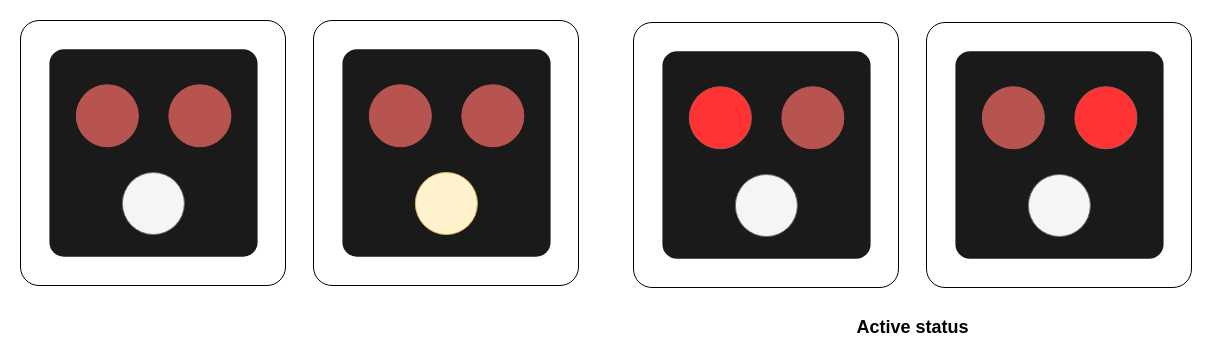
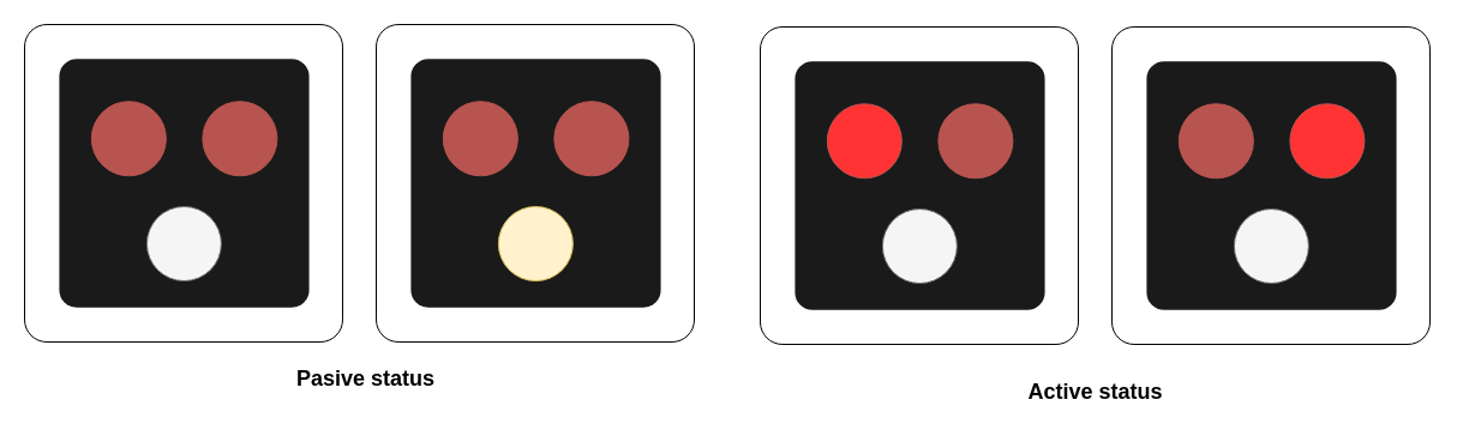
  <mxCell id="0" />
  <mxCell id="1" parent="0" />
  <mxCell id="2" value="Active status" style="text;html=1;align=center;verticalAlign=middle;whiteSpace=wrap;rounded=0;fontSize=18;fontStyle=1" parent="1" vertex="1"><mxGeometry x="731" y="312" width="363" height="30" as="geometry" /></mxCell>
+ <mxCell id="3" value="Pasive status" style="text;html=1;align=center;verticalAlign=middle;whiteSpace=wrap;rounded=0;fontSize=18;fontStyle=1" parent="1" vertex="1"><mxGeometry x="123" y="301" width="363" height="30" as="geometry" /></mxCell>
  <mxCell id="4" value="" style="group" vertex="1" connectable="0" parent="1"><mxGeometry x="20" y="20" width="266" height="265" as="geometry" /></mxCell>
  <mxCell id="5" value="" style="rounded=1;whiteSpace=wrap;html=1;arcSize=7;aspect=fixed;" vertex="1" parent="4"><mxGeometry width="265" height="265" as="geometry" /></mxCell>
  <mxCell id="6" value="" style="rounded=1;whiteSpace=wrap;html=1;fillColor=#1A1A1A;strokeColor=none;arcSize=7;" vertex="1" parent="4"><mxGeometry x="28.913" y="28.804" width="208.174" height="207.391" as="geometry" /></mxCell>
  <mxCell id="7" value="" style="group" vertex="1" connectable="0" parent="4"><mxGeometry x="55.833" y="64.256" width="154.796" height="62.04" as="geometry" /></mxCell>
  <mxCell id="8" value="" style="ellipse;whiteSpace=wrap;html=1;aspect=fixed;fillColor=#B85450;strokeColor=#b85450;" vertex="1" parent="7"><mxGeometry width="62.04" height="62.04" as="geometry" /></mxCell>
  <mxCell id="9" value="" style="ellipse;whiteSpace=wrap;html=1;aspect=fixed;fillColor=#B85450;strokeColor=#b85450;" vertex="1" parent="7"><mxGeometry x="92.522" width="62.04" height="62.04" as="geometry" /></mxCell>
  <mxCell id="10" value="" style="ellipse;whiteSpace=wrap;html=1;aspect=fixed;fillColor=#f5f5f5;fontColor=#333333;strokeColor=#666666;" vertex="1" parent="4"><mxGeometry x="101.863" y="151.998" width="62.04" height="62.04" as="geometry" /></mxCell>
  <mxCell id="11" value="" style="group" vertex="1" connectable="0" parent="1"><mxGeometry x="313" y="20" width="266" height="265" as="geometry" /></mxCell>
  <mxCell id="12" value="" style="rounded=1;whiteSpace=wrap;html=1;arcSize=7;aspect=fixed;" vertex="1" parent="11"><mxGeometry width="265" height="265" as="geometry" /></mxCell>
  <mxCell id="13" value="" style="rounded=1;whiteSpace=wrap;html=1;fillColor=#1A1A1A;strokeColor=none;arcSize=7;" vertex="1" parent="11"><mxGeometry x="28.913" y="28.804" width="208.174" height="207.391" as="geometry" /></mxCell>
  <mxCell id="14" value="" style="group" vertex="1" connectable="0" parent="11"><mxGeometry x="55.833" y="64.256" width="154.796" height="62.04" as="geometry" /></mxCell>
  <mxCell id="15" value="" style="ellipse;whiteSpace=wrap;html=1;aspect=fixed;fillColor=#B85450;strokeColor=#b85450;" vertex="1" parent="14"><mxGeometry width="62.04" height="62.04" as="geometry" /></mxCell>
  <mxCell id="16" value="" style="ellipse;whiteSpace=wrap;html=1;aspect=fixed;fillColor=#B85450;strokeColor=#b85450;" vertex="1" parent="14"><mxGeometry x="92.522" width="62.04" height="62.04" as="geometry" /></mxCell>
  <mxCell id="17" value="" style="ellipse;whiteSpace=wrap;html=1;aspect=fixed;fillColor=#fff2cc;strokeColor=#d6b656;" vertex="1" parent="11"><mxGeometry x="101.863" y="151.998" width="62.04" height="62.04" as="geometry" /></mxCell>
  <mxCell id="18" value="" style="group" vertex="1" connectable="0" parent="1"><mxGeometry x="633" y="22" width="266" height="265" as="geometry" /></mxCell>
  <mxCell id="19" value="" style="rounded=1;whiteSpace=wrap;html=1;arcSize=7;aspect=fixed;" vertex="1" parent="18"><mxGeometry width="265" height="265" as="geometry" /></mxCell>
  <mxCell id="20" value="" style="rounded=1;whiteSpace=wrap;html=1;fillColor=#1A1A1A;strokeColor=none;arcSize=7;" vertex="1" parent="18"><mxGeometry x="28.913" y="28.804" width="208.174" height="207.391" as="geometry" /></mxCell>
  <mxCell id="21" value="" style="group" vertex="1" connectable="0" parent="18"><mxGeometry x="55.833" y="64.256" width="154.796" height="62.04" as="geometry" /></mxCell>
  <mxCell id="22" value="" style="ellipse;whiteSpace=wrap;html=1;aspect=fixed;fillColor=#FF3333;strokeColor=#b85450;" vertex="1" parent="21"><mxGeometry width="62.04" height="62.04" as="geometry" /></mxCell>
  <mxCell id="23" value="" style="ellipse;whiteSpace=wrap;html=1;aspect=fixed;fillColor=#B85450;strokeColor=#b85450;" vertex="1" parent="21"><mxGeometry x="92.522" width="62.04" height="62.04" as="geometry" /></mxCell>
  <mxCell id="24" value="" style="ellipse;whiteSpace=wrap;html=1;aspect=fixed;fillColor=#f5f5f5;fontColor=#333333;strokeColor=#666666;" vertex="1" parent="18"><mxGeometry x="101.863" y="151.998" width="62.04" height="62.04" as="geometry" /></mxCell>
  <mxCell id="25" value="" style="group" vertex="1" connectable="0" parent="1"><mxGeometry x="926" y="22" width="266" height="265" as="geometry" /></mxCell>
  <mxCell id="26" value="" style="rounded=1;whiteSpace=wrap;html=1;arcSize=7;aspect=fixed;" vertex="1" parent="25"><mxGeometry width="265" height="265" as="geometry" /></mxCell>
  <mxCell id="27" value="" style="rounded=1;whiteSpace=wrap;html=1;fillColor=#1A1A1A;strokeColor=none;arcSize=7;" vertex="1" parent="25"><mxGeometry x="28.913" y="28.804" width="208.174" height="207.391" as="geometry" /></mxCell>
  <mxCell id="28" value="" style="group" vertex="1" connectable="0" parent="25"><mxGeometry x="55.833" y="64.256" width="154.796" height="62.04" as="geometry" /></mxCell>
  <mxCell id="29" value="" style="ellipse;whiteSpace=wrap;html=1;aspect=fixed;fillColor=#B85450;strokeColor=#b85450;" vertex="1" parent="28"><mxGeometry width="62.04" height="62.04" as="geometry" /></mxCell>
  <mxCell id="30" value="" style="ellipse;whiteSpace=wrap;html=1;aspect=fixed;fillColor=#FF3333;strokeColor=#b85450;" vertex="1" parent="28"><mxGeometry x="92.522" width="62.04" height="62.04" as="geometry" /></mxCell>
  <mxCell id="31" value="" style="ellipse;whiteSpace=wrap;html=1;aspect=fixed;fillColor=#f5f5f5;fontColor=#333333;strokeColor=#666666;" vertex="1" parent="25"><mxGeometry x="101.863" y="151.998" width="62.04" height="62.04" as="geometry" /></mxCell>
